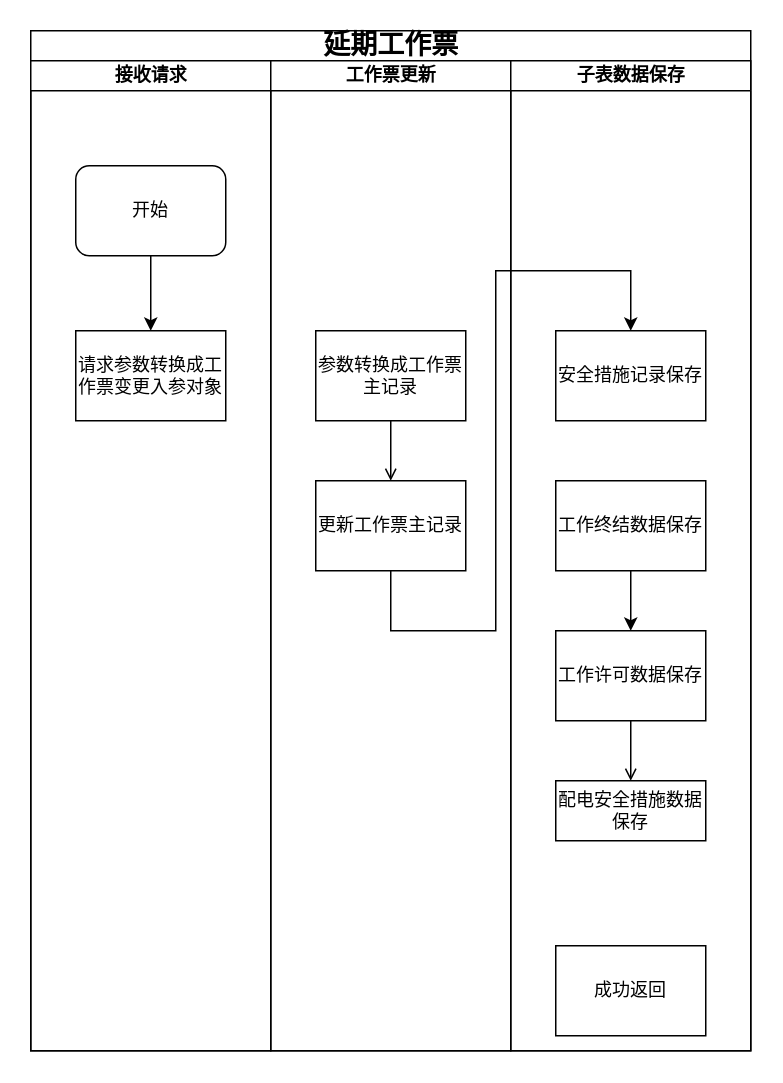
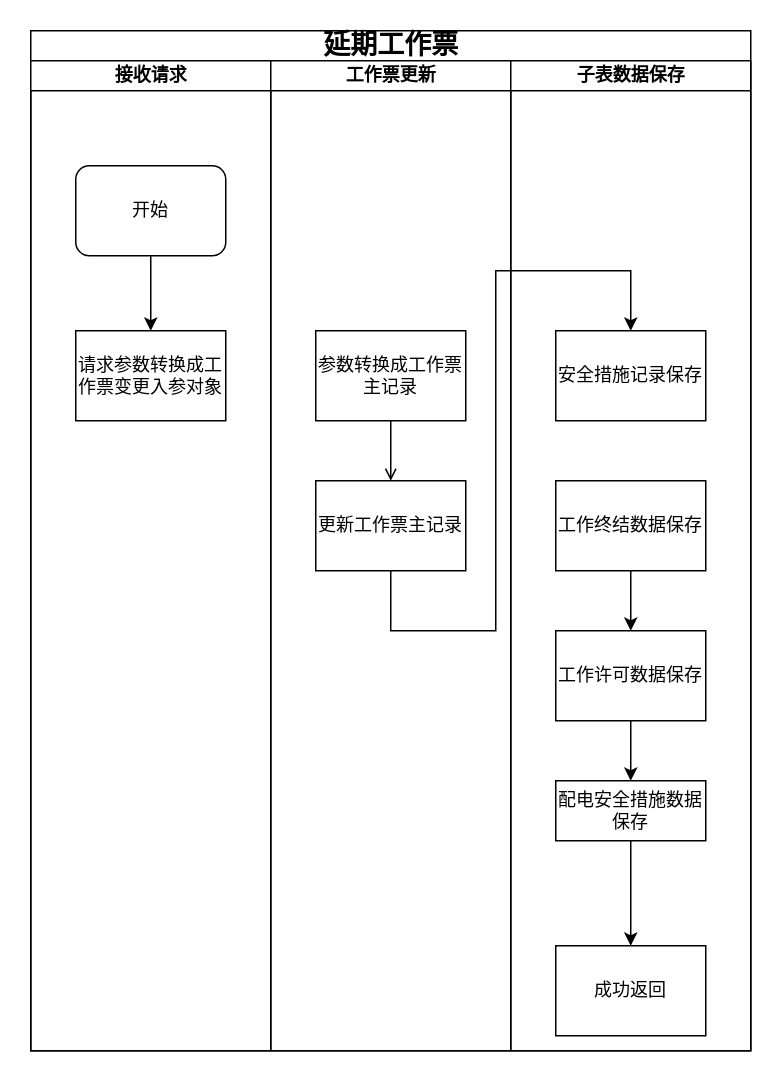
  <mxCell id="0" />
  <mxCell id="1" parent="0" />
  <mxCell id="2" value="&lt;span style=&quot;font-size: 18px;&quot;&gt;延期工作票&lt;/span&gt;" style="swimlane;html=1;childLayout=stackLayout;startSize=20;rounded=0;shadow=0;labelBackgroundColor=none;strokeWidth=1;fontFamily=Verdana;fontSize=8;align=center;" vertex="1" parent="1"><mxGeometry x="20" y="20" width="480" height="680" as="geometry" /></mxCell>
  <mxCell id="3" value="接收请求" style="swimlane;html=1;startSize=20;" vertex="1" parent="2"><mxGeometry y="20" width="160" height="660" as="geometry"><mxRectangle y="20" width="40" height="730" as="alternateBounds" /></mxGeometry></mxCell>
  <mxCell id="4" value="&lt;font style=&quot;font-size: 12px;&quot;&gt;开始&lt;/font&gt;" style="rounded=1;whiteSpace=wrap;html=1;shadow=0;labelBackgroundColor=none;strokeWidth=1;fontFamily=Verdana;fontSize=8;align=center;" vertex="1" parent="3"><mxGeometry x="30" y="70" width="100" height="60" as="geometry" /></mxCell>
  <mxCell id="5" value="&lt;span style=&quot;font-size: 12px;&quot;&gt;请求参数转换成工作票变更入参对象&lt;/span&gt;" style="whiteSpace=wrap;html=1;fontSize=8;fontFamily=Verdana;rounded=0;shadow=0;labelBackgroundColor=none;strokeWidth=1;" vertex="1" parent="3"><mxGeometry x="30" y="180" width="100" height="60" as="geometry" /></mxCell>
  <mxCell id="6" style="edgeStyle=orthogonalEdgeStyle;rounded=0;orthogonalLoop=1;jettySize=auto;html=1;exitX=0.5;exitY=1;exitDx=0;exitDy=0;entryX=0.5;entryY=0;entryDx=0;entryDy=0;" edge="1" parent="3" source="4" target="5"><mxGeometry relative="1" as="geometry"><Array as="points"><mxPoint x="80" y="160" /><mxPoint x="80" y="160" /></Array></mxGeometry></mxCell>
  <mxCell id="7" value="工作票更新" style="swimlane;html=1;startSize=20;" vertex="1" parent="2"><mxGeometry x="160" y="20" width="160" height="660" as="geometry" /></mxCell>
  <mxCell id="8" style="edgeStyle=orthogonalEdgeStyle;rounded=0;orthogonalLoop=1;jettySize=auto;html=1;exitX=0.5;exitY=1;exitDx=0;exitDy=0;endArrow=open;" edge="1" parent="7" source="9" target="10"><mxGeometry relative="1" as="geometry" /></mxCell>
  <mxCell id="9" value="&lt;span style=&quot;font-size: 12px;&quot;&gt;参数转换成工作票主记录&lt;/span&gt;" style="whiteSpace=wrap;html=1;fontSize=8;fontFamily=Verdana;rounded=0;shadow=0;labelBackgroundColor=none;strokeWidth=1;" vertex="1" parent="7"><mxGeometry x="30" y="180" width="100" height="60" as="geometry" /></mxCell>
  <mxCell id="10" value="&lt;span style=&quot;font-size: 12px;&quot;&gt;更新工作票主记录&lt;/span&gt;" style="whiteSpace=wrap;html=1;fontSize=8;fontFamily=Verdana;rounded=0;shadow=0;labelBackgroundColor=none;strokeWidth=1;" vertex="1" parent="7"><mxGeometry x="30" y="280" width="100" height="60" as="geometry" /></mxCell>
  <mxCell id="11" value="子表数据保存" style="swimlane;html=1;startSize=20;" vertex="1" parent="2"><mxGeometry x="320" y="20" width="160" height="660" as="geometry" /></mxCell>
  <mxCell id="12" value="&lt;span style=&quot;font-size: 12px;&quot;&gt;安全措施记录保存&lt;/span&gt;" style="whiteSpace=wrap;html=1;fontSize=8;fontFamily=Verdana;rounded=0;shadow=0;labelBackgroundColor=none;strokeWidth=1;" vertex="1" parent="11"><mxGeometry x="30" y="180" width="100" height="60" as="geometry" /></mxCell>
  <mxCell id="13" style="edgeStyle=orthogonalEdgeStyle;rounded=0;orthogonalLoop=1;jettySize=auto;html=1;exitX=0;exitY=0.5;exitDx=0;exitDy=0;entryX=0.5;entryY=0;entryDx=0;entryDy=0;" edge="1" parent="11"><mxGeometry relative="1" as="geometry"><Array as="points"><mxPoint x="10" y="518" /><mxPoint x="10" y="690" /><mxPoint x="80" y="690" /></Array><mxPoint x="30" y="517.5" as="sourcePoint" /></mxGeometry></mxCell>
  <mxCell id="14" value="&lt;font style=&quot;font-size: 10px;&quot;&gt;否&lt;/font&gt;" style="edgeLabel;html=1;align=center;verticalAlign=middle;resizable=0;points=[];" vertex="1" connectable="0" parent="13"><mxGeometry x="-0.909" y="-2" relative="1" as="geometry"><mxPoint as="offset" /></mxGeometry></mxCell>
  <mxCell id="15" style="edgeStyle=orthogonalEdgeStyle;rounded=0;orthogonalLoop=1;jettySize=auto;html=1;exitX=0.5;exitY=1;exitDx=0;exitDy=0;" edge="1" parent="11" source="16" target="18"><mxGeometry relative="1" as="geometry" /></mxCell>
  <mxCell id="16" value="&lt;span style=&quot;font-size: 12px;&quot;&gt;工作终结数据保存&lt;/span&gt;" style="whiteSpace=wrap;html=1;fontSize=8;fontFamily=Verdana;rounded=0;shadow=0;labelBackgroundColor=none;strokeWidth=1;" vertex="1" parent="11"><mxGeometry x="30" y="280" width="100" height="60" as="geometry" /></mxCell>
- <mxCell id="17" style="edgeStyle=orthogonalEdgeStyle;rounded=0;orthogonalLoop=1;jettySize=auto;html=1;exitX=0.5;exitY=1;exitDx=0;exitDy=0;entryX=0.5;entryY=0;entryDx=0;entryDy=0;endArrow=open;" edge="1" parent="11" source="18" target="20"><mxGeometry relative="1" as="geometry" /></mxCell>
+ <mxCell id="17" style="edgeStyle=orthogonalEdgeStyle;rounded=0;orthogonalLoop=1;jettySize=auto;html=1;exitX=0.5;exitY=1;exitDx=0;exitDy=0;entryX=0.5;entryY=0;entryDx=0;entryDy=0;" edge="1" parent="11" source="18" target="20"><mxGeometry relative="1" as="geometry" /></mxCell>
  <mxCell id="18" value="&lt;span style=&quot;font-size: 12px;&quot;&gt;工作许可数据保存&lt;/span&gt;" style="whiteSpace=wrap;html=1;fontSize=8;fontFamily=Verdana;rounded=0;shadow=0;labelBackgroundColor=none;strokeWidth=1;" vertex="1" parent="11"><mxGeometry x="30" y="380" width="100" height="60" as="geometry" /></mxCell>
+ <mxCell id="19" style="edgeStyle=orthogonalEdgeStyle;rounded=0;orthogonalLoop=1;jettySize=auto;html=1;exitX=0.5;exitY=1;exitDx=0;exitDy=0;entryX=0.5;entryY=0;entryDx=0;entryDy=0;" edge="1" parent="11" source="20" target="21"><mxGeometry relative="1" as="geometry" /></mxCell>
  <mxCell id="20" value="&lt;span style=&quot;font-size: 12px;&quot;&gt;配电安全措施数据保存&lt;/span&gt;" style="whiteSpace=wrap;html=1;fontSize=8;fontFamily=Verdana;rounded=0;shadow=0;labelBackgroundColor=none;strokeWidth=1;" vertex="1" parent="11"><mxGeometry x="30" y="480" width="100" height="40" as="geometry" /></mxCell>
  <mxCell id="21" value="&lt;span style=&quot;font-size: 12px;&quot;&gt;成功返回&lt;/span&gt;" style="whiteSpace=wrap;html=1;fontSize=8;fontFamily=Verdana;rounded=0;shadow=0;labelBackgroundColor=none;strokeWidth=1;" vertex="1" parent="11"><mxGeometry x="30" y="590" width="100" height="60" as="geometry" /></mxCell>
  <mxCell id="22" style="edgeStyle=orthogonalEdgeStyle;rounded=0;orthogonalLoop=1;jettySize=auto;html=1;exitX=0.5;exitY=1;exitDx=0;exitDy=0;entryX=0.5;entryY=0;entryDx=0;entryDy=0;" edge="1" parent="2" source="10" target="12"><mxGeometry relative="1" as="geometry"><Array as="points"><mxPoint x="240" y="400" /><mxPoint x="310" y="400" /><mxPoint x="310" y="160" /><mxPoint x="400" y="160" /></Array></mxGeometry></mxCell>
